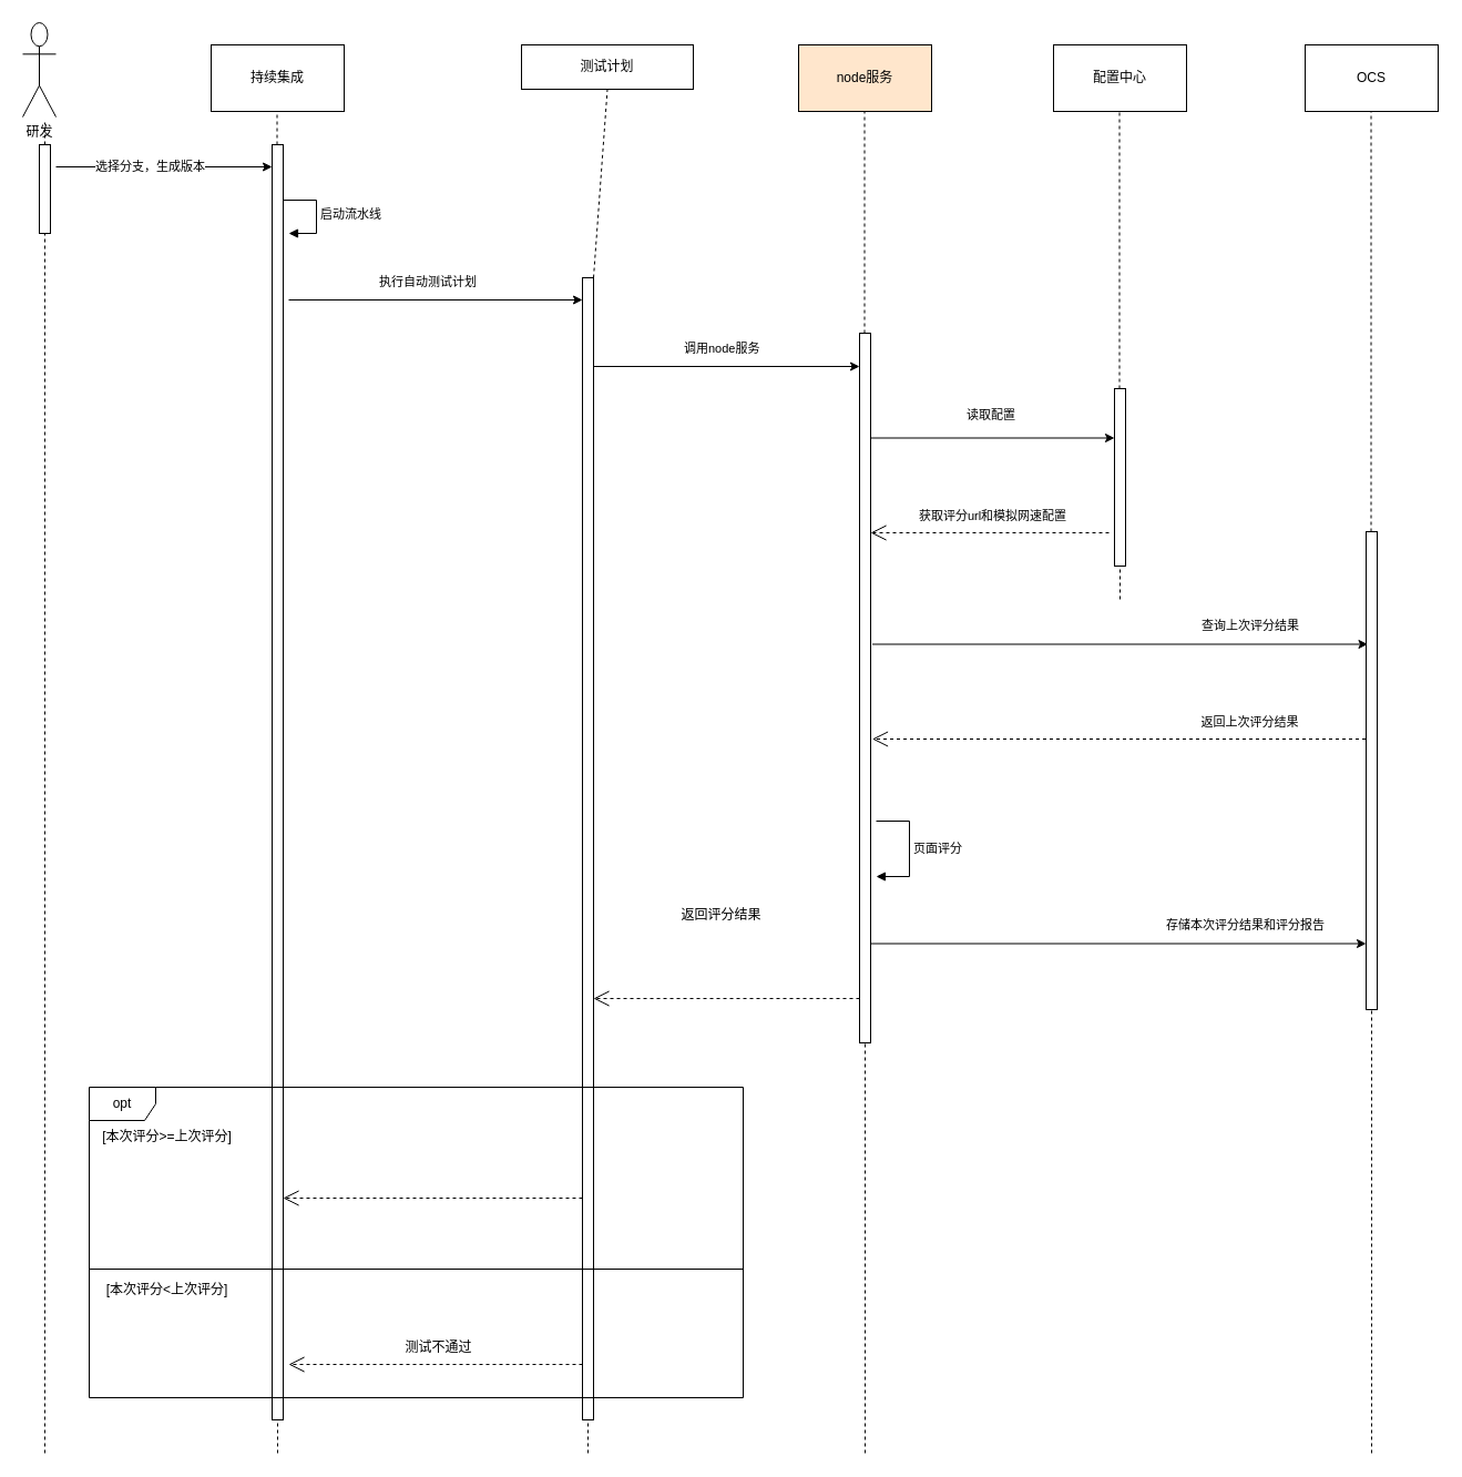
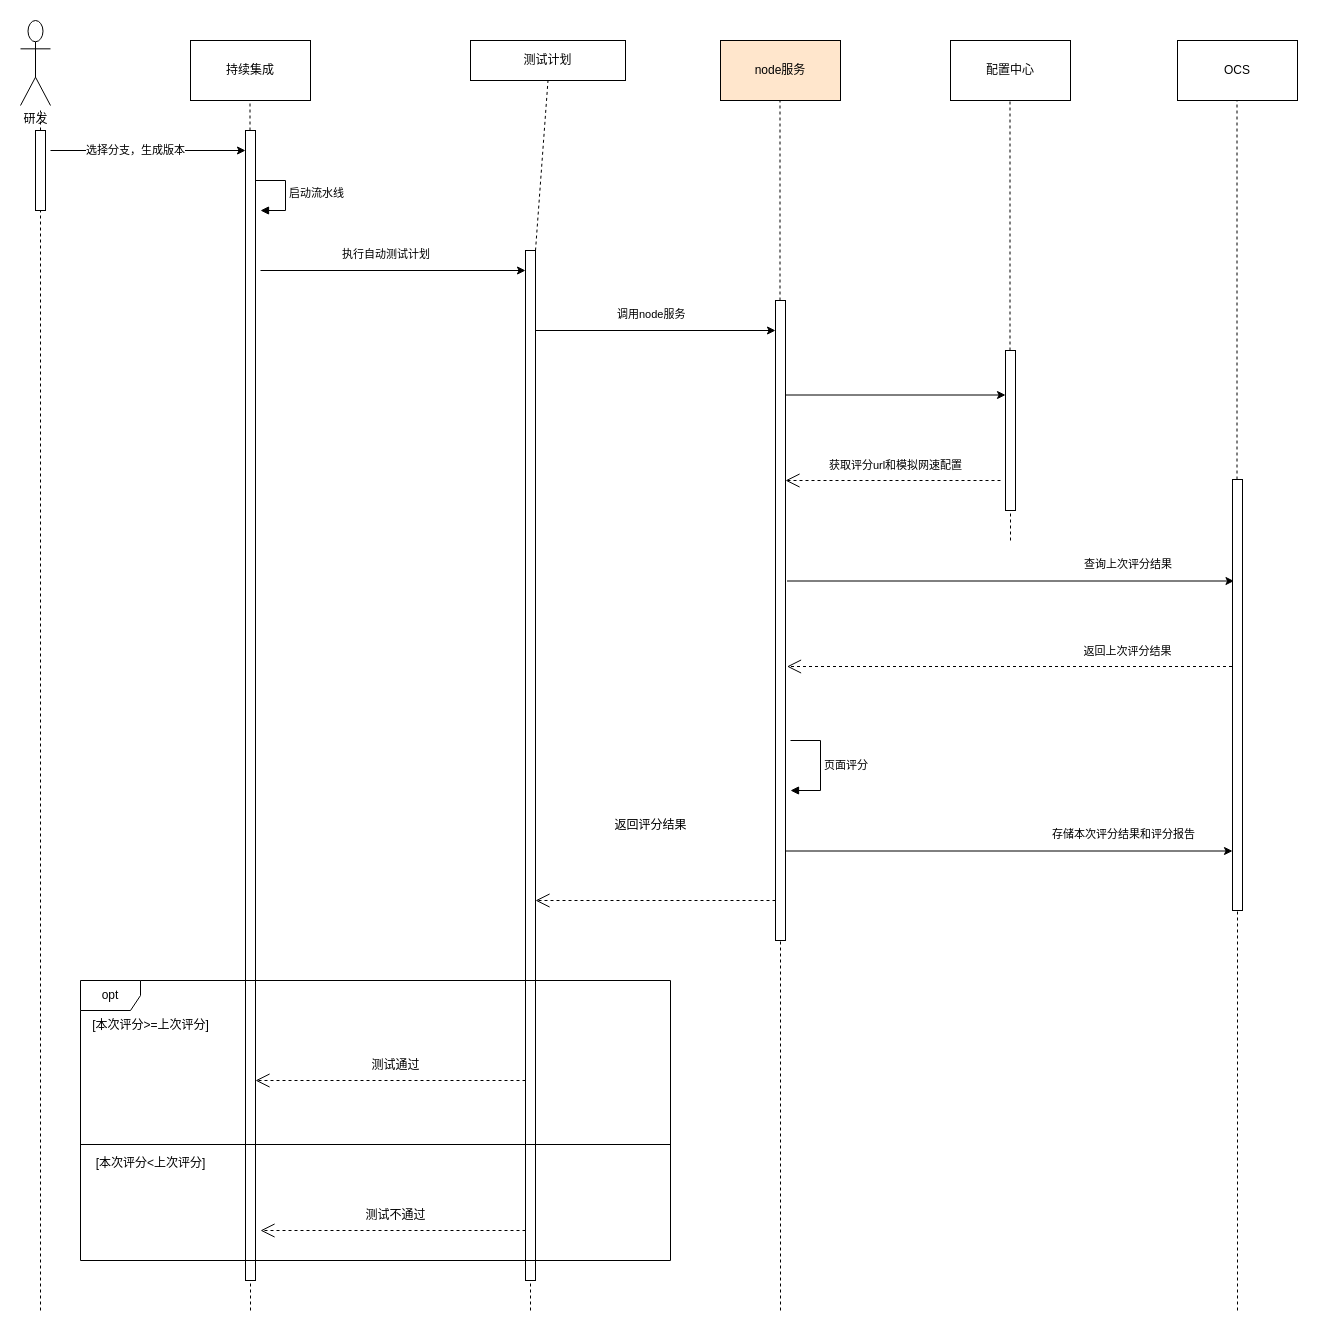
  <mxCell id="0" />
  <mxCell id="1" parent="0" />
  <mxCell id="2" value="研发" style="shape=umlActor;verticalLabelPosition=bottom;verticalAlign=top;html=1;outlineConnect=0;" parent="1" vertex="1"><mxGeometry x="20" y="20" width="30" height="85" as="geometry" /></mxCell>
  <mxCell id="3" value="配置中心" style="rounded=0;whiteSpace=wrap;html=1;" parent="1" vertex="1"><mxGeometry x="950" y="40" width="120" height="60" as="geometry" /></mxCell>
  <mxCell id="4" value="持续集成" style="rounded=0;whiteSpace=wrap;html=1;" parent="1" vertex="1"><mxGeometry x="190" y="40" width="120" height="60" as="geometry" /></mxCell>
  <mxCell id="5" value="OCS" style="rounded=0;whiteSpace=wrap;html=1;" parent="1" vertex="1"><mxGeometry x="1177" y="40" width="120" height="60" as="geometry" /></mxCell>
  <mxCell id="6" value="" style="endArrow=none;dashed=1;html=1;rounded=0;" parent="1" edge="1" source="11"><mxGeometry width="50" height="50" relative="1" as="geometry"><mxPoint x="40" y="400" as="sourcePoint" /><mxPoint x="40" y="110" as="targetPoint" /></mxGeometry></mxCell>
  <mxCell id="7" value="" style="endArrow=none;dashed=1;html=1;rounded=0;" edge="1" parent="1" source="13"><mxGeometry width="50" height="50" relative="1" as="geometry"><mxPoint x="249.5" y="390" as="sourcePoint" /><mxPoint x="249.5" y="100" as="targetPoint" /></mxGeometry></mxCell>
  <mxCell id="8" value="" style="endArrow=none;dashed=1;html=1;rounded=0;" edge="1" parent="1" source="30"><mxGeometry width="50" height="50" relative="1" as="geometry"><mxPoint x="1010" y="790" as="sourcePoint" /><mxPoint x="1009.5" y="100" as="targetPoint" /></mxGeometry></mxCell>
  <mxCell id="9" value="" style="endArrow=none;dashed=1;html=1;rounded=0;" edge="1" parent="1" source="37"><mxGeometry width="50" height="50" relative="1" as="geometry"><mxPoint x="1237" y="890" as="sourcePoint" /><mxPoint x="1236.5" y="100" as="targetPoint" /></mxGeometry></mxCell>
  <mxCell id="10" value="" style="endArrow=none;dashed=1;html=1;rounded=0;" edge="1" parent="1" target="11"><mxGeometry width="50" height="50" relative="1" as="geometry"><mxPoint x="40" y="1310" as="sourcePoint" /><mxPoint x="40" y="110" as="targetPoint" /></mxGeometry></mxCell>
  <mxCell id="11" value="" style="html=1;points=[[0,0,0,0,5],[0,1,0,0,-5],[1,0,0,0,5],[1,1,0,0,-5]];perimeter=orthogonalPerimeter;outlineConnect=0;targetShapes=umlLifeline;portConstraint=eastwest;newEdgeStyle={&quot;curved&quot;:0,&quot;rounded&quot;:0};" vertex="1" parent="1"><mxGeometry x="35" y="130" width="10" height="80" as="geometry" /></mxCell>
  <mxCell id="12" value="" style="endArrow=none;dashed=1;html=1;rounded=0;" edge="1" parent="1" target="13"><mxGeometry width="50" height="50" relative="1" as="geometry"><mxPoint x="250" y="1310" as="sourcePoint" /><mxPoint x="249.5" y="100" as="targetPoint" /></mxGeometry></mxCell>
  <mxCell id="13" value="" style="html=1;points=[[0,0,0,0,5],[0,1,0,0,-5],[1,0,0,0,5],[1,1,0,0,-5]];perimeter=orthogonalPerimeter;outlineConnect=0;targetShapes=umlLifeline;portConstraint=eastwest;newEdgeStyle={&quot;curved&quot;:0,&quot;rounded&quot;:0};" vertex="1" parent="1"><mxGeometry x="245" y="130" width="10" height="1150" as="geometry" /></mxCell>
  <mxCell id="14" value="" style="endArrow=classic;html=1;rounded=0;" edge="1" parent="1" target="13"><mxGeometry width="50" height="50" relative="1" as="geometry"><mxPoint x="50" y="150" as="sourcePoint" /><mxPoint x="140" y="130" as="targetPoint" /></mxGeometry></mxCell>
  <mxCell id="15" value="选择分支，生成版本" style="edgeLabel;html=1;align=center;verticalAlign=middle;resizable=0;points=[];" vertex="1" connectable="0" parent="14"><mxGeometry x="-0.139" y="1" relative="1" as="geometry"><mxPoint as="offset" /></mxGeometry></mxCell>
  <mxCell id="16" value="启动流水线" style="html=1;align=left;spacingLeft=2;endArrow=block;rounded=0;edgeStyle=orthogonalEdgeStyle;curved=0;rounded=0;" edge="1" parent="1"><mxGeometry relative="1" as="geometry"><mxPoint x="255" y="180" as="sourcePoint" /><Array as="points"><mxPoint x="285" y="210" /></Array><mxPoint x="260" y="210" as="targetPoint" /></mxGeometry></mxCell>
  <mxCell id="17" value="测试计划" style="rounded=0;whiteSpace=wrap;html=1;" vertex="1" parent="1"><mxGeometry x="470" y="40" width="155" height="40" as="geometry" /></mxCell>
  <mxCell id="18" value="" style="endArrow=none;dashed=1;html=1;rounded=0;entryX=0.5;entryY=1;entryDx=0;entryDy=0;" edge="1" parent="1" source="20" target="17"><mxGeometry width="50" height="50" relative="1" as="geometry"><mxPoint x="530" y="610" as="sourcePoint" /><mxPoint x="550" y="140" as="targetPoint" /></mxGeometry></mxCell>
  <mxCell id="19" value="" style="endArrow=none;dashed=1;html=1;rounded=0;entryX=0.5;entryY=1;entryDx=0;entryDy=0;" edge="1" parent="1" target="20"><mxGeometry width="50" height="50" relative="1" as="geometry"><mxPoint x="530" y="1310" as="sourcePoint" /><mxPoint x="530" y="100" as="targetPoint" /></mxGeometry></mxCell>
  <mxCell id="20" value="" style="html=1;points=[[0,0,0,0,5],[0,1,0,0,-5],[1,0,0,0,5],[1,1,0,0,-5]];perimeter=orthogonalPerimeter;outlineConnect=0;targetShapes=umlLifeline;portConstraint=eastwest;newEdgeStyle={&quot;curved&quot;:0,&quot;rounded&quot;:0};" vertex="1" parent="1"><mxGeometry x="525" y="250" width="10" height="1030" as="geometry" /></mxCell>
  <mxCell id="21" value="&lt;span style=&quot;color: rgb(0, 0, 0); font-family: Helvetica; font-size: 11px; font-style: normal; font-variant-ligatures: normal; font-variant-caps: normal; font-weight: 400; letter-spacing: normal; orphans: 2; text-align: left; text-indent: 0px; text-transform: none; widows: 2; word-spacing: 0px; -webkit-text-stroke-width: 0px; white-space: nowrap; background-color: rgb(255, 255, 255); text-decoration-thickness: initial; text-decoration-style: initial; text-decoration-color: initial; display: inline !important; float: none;&quot;&gt;执行自动&lt;/span&gt;&lt;span style=&quot;font-size: 11px; text-wrap: nowrap; background-color: initial;&quot;&gt;测试计划&lt;/span&gt;" style="text;whiteSpace=wrap;html=1;" vertex="1" parent="1"><mxGeometry x="340" y="240" width="90" height="30" as="geometry" /></mxCell>
  <mxCell id="22" value="" style="endArrow=classic;html=1;rounded=0;exitX=1.5;exitY=0.609;exitDx=0;exitDy=0;exitPerimeter=0;" edge="1" parent="1"><mxGeometry width="50" height="50" relative="1" as="geometry"><mxPoint x="260" y="270" as="sourcePoint" /><mxPoint x="525" y="270" as="targetPoint" /></mxGeometry></mxCell>
  <mxCell id="23" value="node服务" style="rounded=0;whiteSpace=wrap;html=1;fillColor=#ffe6cc;" vertex="1" parent="1"><mxGeometry x="720" y="40" width="120" height="60" as="geometry" /></mxCell>
  <mxCell id="24" value="" style="endArrow=none;dashed=1;html=1;rounded=0;" edge="1" parent="1" source="26"><mxGeometry width="50" height="50" relative="1" as="geometry"><mxPoint x="780" y="620" as="sourcePoint" /><mxPoint x="779.5" y="100" as="targetPoint" /></mxGeometry></mxCell>
  <mxCell id="25" value="" style="endArrow=none;dashed=1;html=1;rounded=0;" edge="1" parent="1" target="26"><mxGeometry width="50" height="50" relative="1" as="geometry"><mxPoint x="780" y="1310" as="sourcePoint" /><mxPoint x="779.5" y="100" as="targetPoint" /></mxGeometry></mxCell>
  <mxCell id="26" value="" style="html=1;points=[[0,0,0,0,5],[0,1,0,0,-5],[1,0,0,0,5],[1,1,0,0,-5]];perimeter=orthogonalPerimeter;outlineConnect=0;targetShapes=umlLifeline;portConstraint=eastwest;newEdgeStyle={&quot;curved&quot;:0,&quot;rounded&quot;:0};" vertex="1" parent="1"><mxGeometry x="775" y="300" width="10" height="640" as="geometry" /></mxCell>
  <mxCell id="27" value="&lt;span style=&quot;font-size: 11px; text-wrap: nowrap; background-color: rgb(255, 255, 255);&quot;&gt;调用node服务&lt;/span&gt;" style="text;whiteSpace=wrap;html=1;" vertex="1" parent="1"><mxGeometry x="615" y="300" width="90" height="30" as="geometry" /></mxCell>
  <mxCell id="28" value="" style="endArrow=classic;html=1;rounded=0;exitX=1.5;exitY=0.609;exitDx=0;exitDy=0;exitPerimeter=0;" edge="1" parent="1"><mxGeometry width="50" height="50" relative="1" as="geometry"><mxPoint x="535" y="330" as="sourcePoint" /><mxPoint x="775" y="330" as="targetPoint" /></mxGeometry></mxCell>
  <mxCell id="29" value="" style="endArrow=none;dashed=1;html=1;rounded=0;" edge="1" parent="1" target="30"><mxGeometry width="50" height="50" relative="1" as="geometry"><mxPoint x="1010" y="540" as="sourcePoint" /><mxPoint x="1009.5" y="100" as="targetPoint" /></mxGeometry></mxCell>
  <mxCell id="30" value="" style="html=1;points=[[0,0,0,0,5],[0,1,0,0,-5],[1,0,0,0,5],[1,1,0,0,-5]];perimeter=orthogonalPerimeter;outlineConnect=0;targetShapes=umlLifeline;portConstraint=eastwest;newEdgeStyle={&quot;curved&quot;:0,&quot;rounded&quot;:0};" vertex="1" parent="1"><mxGeometry x="1005" y="350" width="10" height="160" as="geometry" /></mxCell>
- <mxCell id="31" value="&lt;span style=&quot;font-size: 11px; text-wrap: nowrap; background-color: rgb(255, 255, 255);&quot;&gt;读取配置&lt;/span&gt;" style="text;whiteSpace=wrap;html=1;" vertex="1" parent="1"><mxGeometry x="870" y="360" width="50" height="30" as="geometry" /></mxCell>
  <mxCell id="32" value="" style="endArrow=classic;html=1;rounded=0;exitX=1.5;exitY=0.609;exitDx=0;exitDy=0;exitPerimeter=0;" edge="1" parent="1" target="30"><mxGeometry width="50" height="50" relative="1" as="geometry"><mxPoint x="785" y="394.5" as="sourcePoint" /><mxPoint x="1000" y="395" as="targetPoint" /></mxGeometry></mxCell>
  <mxCell id="33" value="" style="endArrow=open;endFill=1;endSize=12;html=1;rounded=0;dashed=1;" edge="1" parent="1" target="26"><mxGeometry width="160" relative="1" as="geometry"><mxPoint x="1000" y="480" as="sourcePoint" /><mxPoint x="695" y="580" as="targetPoint" /></mxGeometry></mxCell>
  <mxCell id="34" value="&lt;span style=&quot;font-size: 11px; text-align: left; background-color: rgb(255, 255, 255);&quot;&gt;获取评分url和模拟网速配置&lt;/span&gt;" style="text;html=1;align=center;verticalAlign=middle;resizable=0;points=[];autosize=1;strokeColor=none;fillColor=none;" vertex="1" parent="1"><mxGeometry x="815" y="450" width="160" height="30" as="geometry" /></mxCell>
  <mxCell id="35" value="页面评分" style="html=1;align=left;spacingLeft=2;endArrow=block;rounded=0;edgeStyle=orthogonalEdgeStyle;curved=0;rounded=0;" edge="1" parent="1"><mxGeometry relative="1" as="geometry"><mxPoint x="790" y="740" as="sourcePoint" /><Array as="points"><mxPoint x="820" y="740" /><mxPoint x="820" y="790" /></Array><mxPoint x="790" y="790" as="targetPoint" /></mxGeometry></mxCell>
  <mxCell id="36" value="" style="endArrow=none;dashed=1;html=1;rounded=0;" edge="1" parent="1" target="37"><mxGeometry width="50" height="50" relative="1" as="geometry"><mxPoint x="1237" y="1310" as="sourcePoint" /><mxPoint x="1236.5" y="100" as="targetPoint" /></mxGeometry></mxCell>
  <mxCell id="37" value="" style="html=1;points=[[0,0,0,0,5],[0,1,0,0,-5],[1,0,0,0,5],[1,1,0,0,-5]];perimeter=orthogonalPerimeter;outlineConnect=0;targetShapes=umlLifeline;portConstraint=eastwest;newEdgeStyle={&quot;curved&quot;:0,&quot;rounded&quot;:0};" vertex="1" parent="1"><mxGeometry x="1232" y="479" width="10" height="431" as="geometry" /></mxCell>
  <mxCell id="38" value="&lt;span style=&quot;font-size: 11px; text-wrap: nowrap; background-color: rgb(255, 255, 255);&quot;&gt;查询上次评分结果&lt;/span&gt;" style="text;whiteSpace=wrap;html=1;" vertex="1" parent="1"><mxGeometry x="1081.5" y="550" width="50" height="30" as="geometry" /></mxCell>
  <mxCell id="39" value="" style="endArrow=classic;html=1;rounded=0;exitX=1.5;exitY=0.609;exitDx=0;exitDy=0;exitPerimeter=0;" edge="1" parent="1"><mxGeometry width="50" height="50" relative="1" as="geometry"><mxPoint x="786.5" y="580.5" as="sourcePoint" /><mxPoint x="1233.5" y="580.5" as="targetPoint" /></mxGeometry></mxCell>
  <mxCell id="40" value="" style="endArrow=open;endFill=1;endSize=12;html=1;rounded=0;dashed=1;" edge="1" parent="1"><mxGeometry width="160" relative="1" as="geometry"><mxPoint x="1231.5" y="666" as="sourcePoint" /><mxPoint x="786.5" y="666" as="targetPoint" /></mxGeometry></mxCell>
  <mxCell id="41" value="&lt;span style=&quot;font-size: 11px; text-align: left; background-color: rgb(255, 255, 255);&quot;&gt;返回上次评分结果&lt;/span&gt;" style="text;html=1;align=center;verticalAlign=middle;resizable=0;points=[];autosize=1;strokeColor=none;fillColor=none;" vertex="1" parent="1"><mxGeometry x="1071.5" y="636" width="110" height="30" as="geometry" /></mxCell>
  <mxCell id="42" value="&lt;span style=&quot;font-size: 11px; text-wrap: nowrap; background-color: rgb(255, 255, 255);&quot;&gt;存储本次评分结果和评分报告&lt;/span&gt;" style="text;whiteSpace=wrap;html=1;" vertex="1" parent="1"><mxGeometry x="1050" y="820" width="50" height="30" as="geometry" /></mxCell>
  <mxCell id="43" value="" style="endArrow=classic;html=1;rounded=0;exitX=1.5;exitY=0.609;exitDx=0;exitDy=0;exitPerimeter=0;" edge="1" parent="1"><mxGeometry width="50" height="50" relative="1" as="geometry"><mxPoint x="785" y="850.5" as="sourcePoint" /><mxPoint x="1232" y="850.5" as="targetPoint" /></mxGeometry></mxCell>
  <mxCell id="44" value="" style="endArrow=open;endFill=1;endSize=12;html=1;rounded=0;dashed=1;" edge="1" parent="1" target="20"><mxGeometry width="160" relative="1" as="geometry"><mxPoint x="775" y="900" as="sourcePoint" /><mxPoint x="560" y="900" as="targetPoint" /></mxGeometry></mxCell>
  <mxCell id="45" value="返回评分结果" style="text;html=1;align=center;verticalAlign=middle;resizable=0;points=[];autosize=1;strokeColor=none;fillColor=none;" vertex="1" parent="1"><mxGeometry x="600" y="810" width="100" height="30" as="geometry" /></mxCell>
  <mxCell id="46" value="opt" style="shape=umlFrame;whiteSpace=wrap;html=1;pointerEvents=0;" vertex="1" parent="1"><mxGeometry x="80" y="980" width="590" height="280" as="geometry" /></mxCell>
  <mxCell id="47" value="[本次评分&amp;gt;=上次评分]" style="text;html=1;align=center;verticalAlign=middle;resizable=0;points=[];autosize=1;strokeColor=none;fillColor=none;" vertex="1" parent="1"><mxGeometry x="80" y="1010" width="140" height="30" as="geometry" /></mxCell>
  <mxCell id="48" value="" style="endArrow=open;endFill=1;endSize=12;html=1;rounded=0;dashed=1;" edge="1" parent="1"><mxGeometry width="160" relative="1" as="geometry"><mxPoint x="525" y="1080" as="sourcePoint" /><mxPoint x="255" y="1080" as="targetPoint" /></mxGeometry></mxCell>
+ <mxCell id="49" value="测试通过" style="text;html=1;align=center;verticalAlign=middle;resizable=0;points=[];autosize=1;strokeColor=none;fillColor=none;" vertex="1" parent="1"><mxGeometry x="360" y="1050" width="70" height="30" as="geometry" /></mxCell>
  <mxCell id="50" value="" style="line;strokeWidth=1;fillColor=none;align=left;verticalAlign=middle;spacingTop=-1;spacingLeft=3;spacingRight=3;rotatable=0;labelPosition=right;points=[];portConstraint=eastwest;strokeColor=inherit;" vertex="1" parent="1"><mxGeometry x="80" y="1140" width="590" height="8" as="geometry" /></mxCell>
  <mxCell id="51" value="" style="endArrow=open;endFill=1;endSize=12;html=1;rounded=0;dashed=1;" edge="1" parent="1" source="20"><mxGeometry width="160" relative="1" as="geometry"><mxPoint x="520" y="1230" as="sourcePoint" /><mxPoint x="260" y="1230" as="targetPoint" /></mxGeometry></mxCell>
  <mxCell id="52" value="测试不通过" style="text;html=1;align=center;verticalAlign=middle;resizable=0;points=[];autosize=1;strokeColor=none;fillColor=none;" vertex="1" parent="1"><mxGeometry x="355" y="1200" width="80" height="30" as="geometry" /></mxCell>
  <mxCell id="53" value="[本次评分&amp;lt;上次评分]" style="text;html=1;align=center;verticalAlign=middle;resizable=0;points=[];autosize=1;strokeColor=none;fillColor=none;" vertex="1" parent="1"><mxGeometry x="85" y="1148" width="130" height="30" as="geometry" /></mxCell>
